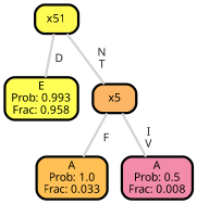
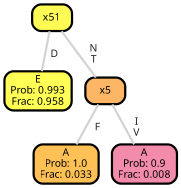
  graph {
    fontname="Noto Sans"
    ranksep="0 equally"
    splines=straight
    node [color=black fontcolor=black fontname="Noto Sans" penwidth=3 shape=box style="filled, rounded"]
    edge [color=lightgray fontcolor=grey14 fontname="Noto Sans" fontweight=bold penwidth=3]
    n1 [fillcolor="#ffff55" label="E\nProb: 0.993\nFrac: 0.958"]
    n2 [fillcolor="#fefb55" label=x51]
    n3 [fillcolor="#fcb666" label=x5]
    n4 [fillcolor="#ffc155" label="A\nProb: 1.0\nFrac: 0.033"]
-   n5 [fillcolor="#f38baa" label="A\nProb: 0.5\nFrac: 0.008"]
+   n5 [fillcolor="#f38baa" label="A\nProb: 0.9\nFrac: 0.008"]
    subgraph sub_1 {
      rank=same
    }
    n2 -- n1 [label=" D"]
    n2 -- n3 [label=" N\n T"]
    n3 -- n4 [label=" F"]
    n3 -- n5 [label=" I\n V"]
  }
